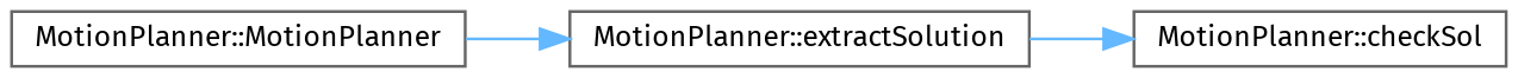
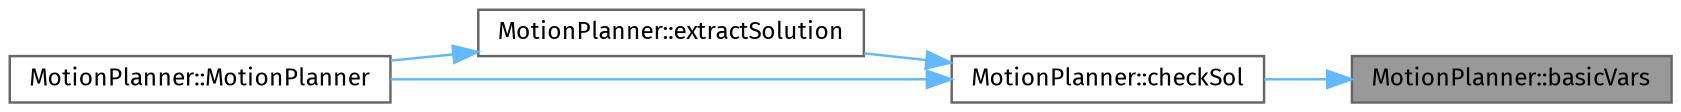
  digraph {
    fontname="Fira Sans"
    rankdir=RL
    node [color=grey40 fillcolor=white fontname="Fira Sans" fontsize=10 shape=box style=filled]
    edge [color=steelblue1 dir=back fontname="Fira Sans" fontsize=10 labelfontname=Helvetica labelfontsize=10 style=solid]
+   n1 [color=gray40 fillcolor=grey60 fontcolor=black height=0.2 label="MotionPlanner::basicVars" width=0.4]
    n2 [height=0.2 label="MotionPlanner::checkSol" width=0.4]
    n3 [height=0.2 label="MotionPlanner::extractSolution" width=0.4]
    n4 [height=0.2 label="MotionPlanner::MotionPlanner" width=0.4]
+   n1 -> n2
    n2 -> n3
+   n2 -> n4
    n3 -> n4
  }
